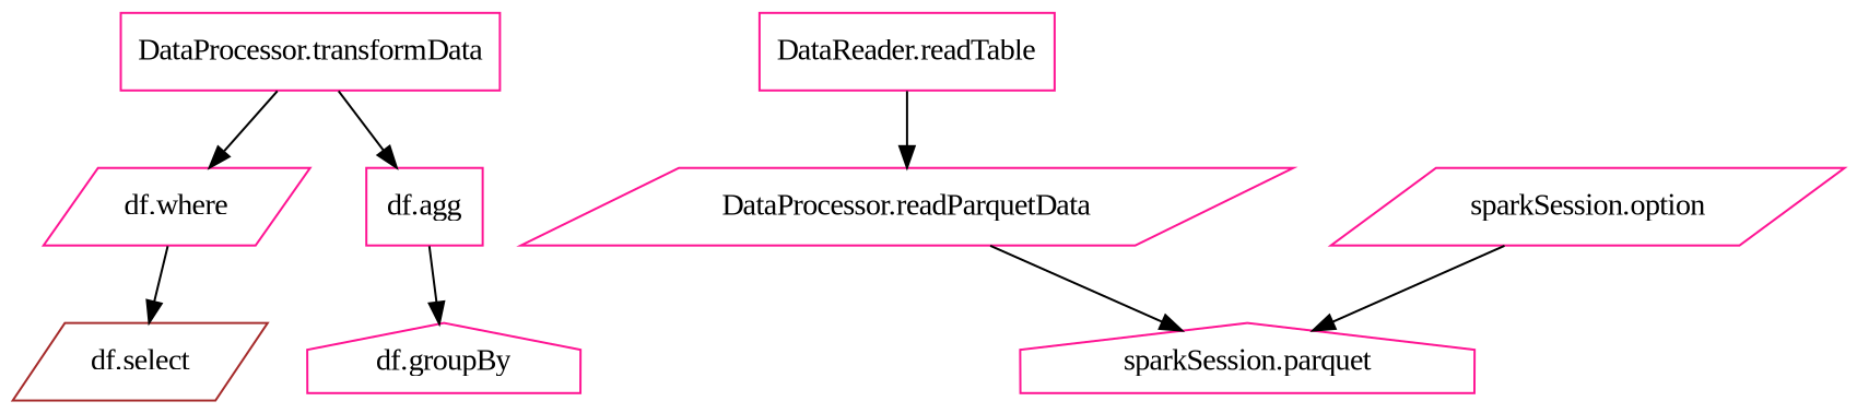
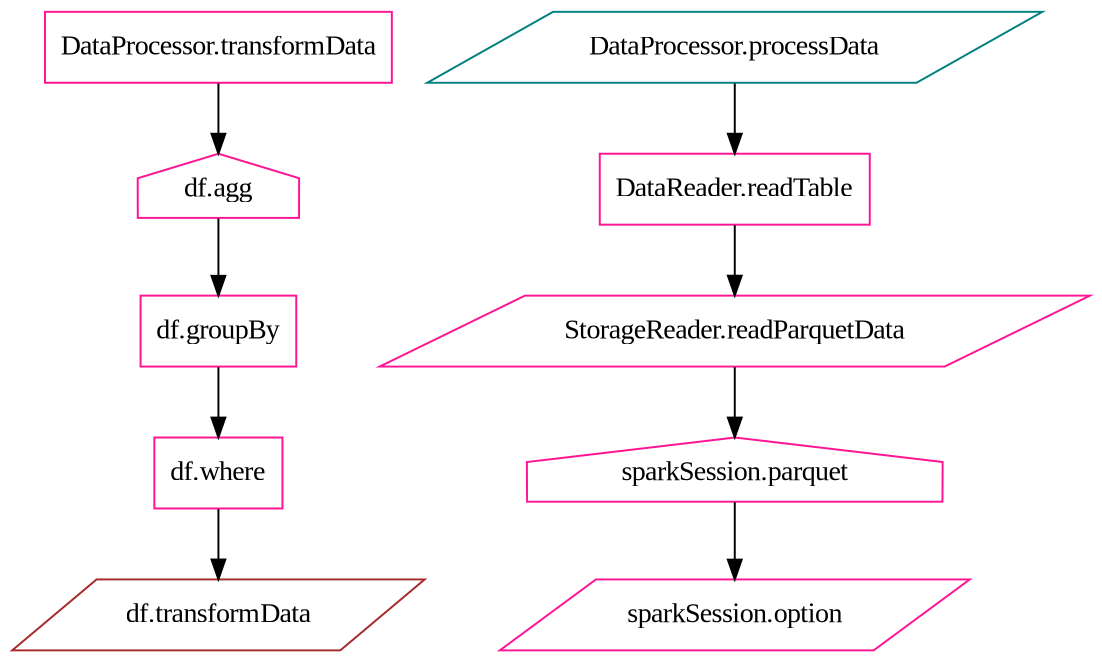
  digraph {
    fontname="Liberation Serif"
    node [color=deeppink fontname="Liberation Serif" shape=parallelogram]
    edge [fontname="Liberation Serif"]
-   "df.select" [color=brown]
-   "df.where"
-   "df.agg" [shape=box]
-   "df.groupBy" [shape=house]
+   "df.select" [color=brown label="df.transformData"]
+   "df.where" [shape=box]
+   "df.agg" [shape=house]
+   "df.groupBy" [shape=box]
+   "DataProcessor.processData" [color=teal]
    "DataReader.readTable" [shape=box]
-   "StorageReader.readParquetData" [label="DataProcessor.readParquetData"]
+   "StorageReader.readParquetData"
    "sparkSession.parquet" [shape=house]
    "sparkSession.option"
    "DataProcessor.transformData" [shape=box]
    "df.where" -> "df.select"
    "df.agg" -> "df.groupBy"
-   "DataProcessor.transformData" -> "df.where"
+   "df.groupBy" -> "df.where"
+   "DataProcessor.processData" -> "DataReader.readTable"
    "DataReader.readTable" -> "StorageReader.readParquetData"
    "StorageReader.readParquetData" -> "sparkSession.parquet"
-   "sparkSession.option" -> "sparkSession.parquet"
+   "sparkSession.parquet" -> "sparkSession.option"
    "DataProcessor.transformData" -> "df.agg"
  }
